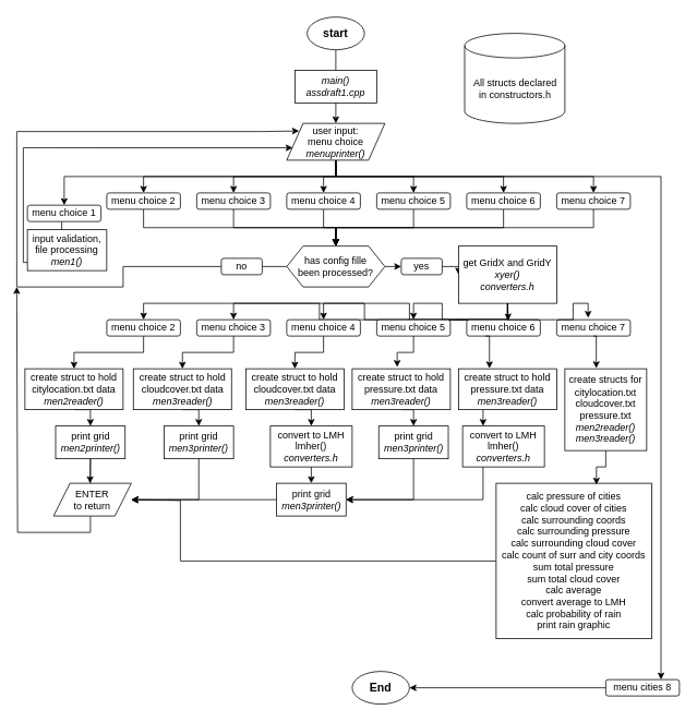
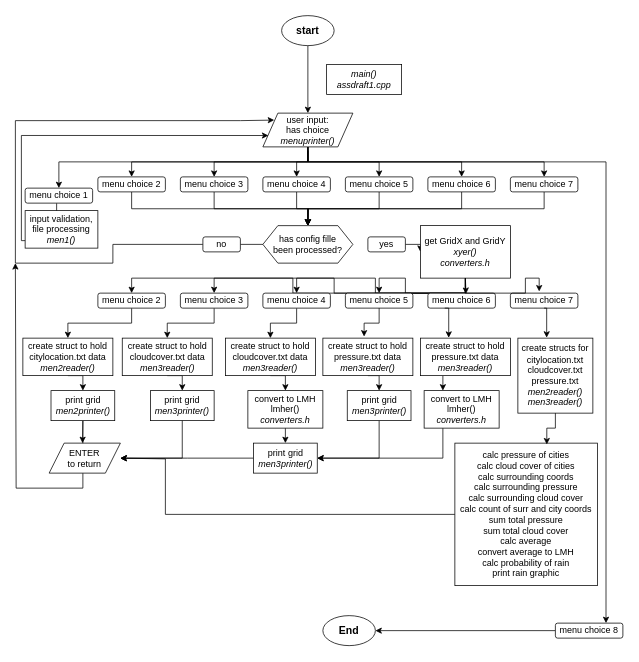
  <mxCell id="0" />
  <mxCell id="1" parent="0" />
  <mxCell id="2" style="edgeStyle=orthogonalEdgeStyle;rounded=0;orthogonalLoop=1;jettySize=auto;html=1;exitX=0.5;exitY=1;exitDx=0;exitDy=0;entryX=0.5;entryY=0;entryDx=0;entryDy=0;" edge="1" parent="1" source="3" target="13"><mxGeometry relative="1" as="geometry"><mxPoint x="410" y="140" as="targetPoint" /></mxGeometry></mxCell>
  <mxCell id="3" value="&lt;p&gt;&lt;font style=&quot;font-size: 14px;&quot;&gt;&lt;b&gt;start&lt;/b&gt;&lt;/font&gt;&lt;/p&gt;" style="ellipse;whiteSpace=wrap;html=1;" vertex="1" parent="1"><mxGeometry x="375" y="20" width="70" height="40" as="geometry" /></mxCell>
- <mxCell id="4" value="&lt;i&gt;main()&lt;/i&gt;&lt;br&gt;&lt;i&gt;assdraft1.cpp&lt;/i&gt;" style="rounded=0;whiteSpace=wrap;html=1;" vertex="1" parent="1"><mxGeometry x="360" y="85" width="100" height="40" as="geometry" /></mxCell>
+ <mxCell id="4" value="&lt;i&gt;main()&lt;/i&gt;&lt;br&gt;&lt;i&gt;assdraft1.cpp&lt;/i&gt;" style="rounded=0;whiteSpace=wrap;html=1;" vertex="1" parent="1"><mxGeometry x="435" y="85" width="100" height="40" as="geometry" /></mxCell>
  <mxCell id="5" style="edgeStyle=orthogonalEdgeStyle;rounded=0;orthogonalLoop=1;jettySize=auto;html=1;exitX=0.5;exitY=1;exitDx=0;exitDy=0;entryX=0.5;entryY=0;entryDx=0;entryDy=0;" edge="1" parent="1" target="15"><mxGeometry relative="1" as="geometry"><mxPoint x="410" y="200" as="sourcePoint" /><mxPoint x="75" y="255" as="targetPoint" /><Array as="points"><mxPoint x="410" y="215" /><mxPoint x="78" y="215" /></Array></mxGeometry></mxCell>
  <mxCell id="6" style="edgeStyle=orthogonalEdgeStyle;rounded=0;orthogonalLoop=1;jettySize=auto;html=1;exitX=0.5;exitY=1;exitDx=0;exitDy=0;entryX=0.75;entryY=0;entryDx=0;entryDy=0;" edge="1" parent="1" target="36"><mxGeometry relative="1" as="geometry"><mxPoint x="808" y="1090" as="targetPoint" /><mxPoint x="410" y="200" as="sourcePoint" /><Array as="points"><mxPoint x="410" y="215" /><mxPoint x="808" y="215" /></Array></mxGeometry></mxCell>
  <mxCell id="7" style="edgeStyle=orthogonalEdgeStyle;rounded=0;orthogonalLoop=1;jettySize=auto;html=1;exitX=0.5;exitY=1;exitDx=0;exitDy=0;entryX=0.5;entryY=0;entryDx=0;entryDy=0;" edge="1" parent="1" source="13" target="24"><mxGeometry relative="1" as="geometry" /></mxCell>
  <mxCell id="8" style="edgeStyle=orthogonalEdgeStyle;rounded=0;orthogonalLoop=1;jettySize=auto;html=1;exitX=0.5;exitY=1;exitDx=0;exitDy=0;entryX=0.5;entryY=0;entryDx=0;entryDy=0;" edge="1" parent="1" source="13" target="26"><mxGeometry relative="1" as="geometry" /></mxCell>
  <mxCell id="9" style="edgeStyle=orthogonalEdgeStyle;rounded=0;orthogonalLoop=1;jettySize=auto;html=1;exitX=0.5;exitY=1;exitDx=0;exitDy=0;entryX=0.5;entryY=0;entryDx=0;entryDy=0;" edge="1" parent="1" source="13" target="28"><mxGeometry relative="1" as="geometry" /></mxCell>
  <mxCell id="10" style="edgeStyle=orthogonalEdgeStyle;rounded=0;orthogonalLoop=1;jettySize=auto;html=1;exitX=0.5;exitY=1;exitDx=0;exitDy=0;entryX=0.5;entryY=0;entryDx=0;entryDy=0;" edge="1" parent="1" source="13" target="30"><mxGeometry relative="1" as="geometry" /></mxCell>
  <mxCell id="11" style="edgeStyle=orthogonalEdgeStyle;rounded=0;orthogonalLoop=1;jettySize=auto;html=1;exitX=0.5;exitY=1;exitDx=0;exitDy=0;entryX=0.5;entryY=0;entryDx=0;entryDy=0;" edge="1" parent="1" source="13" target="32"><mxGeometry relative="1" as="geometry" /></mxCell>
  <mxCell id="12" style="edgeStyle=orthogonalEdgeStyle;rounded=0;orthogonalLoop=1;jettySize=auto;html=1;exitX=0.5;exitY=1;exitDx=0;exitDy=0;entryX=0.5;entryY=0;entryDx=0;entryDy=0;" edge="1" parent="1" source="13" target="34"><mxGeometry relative="1" as="geometry" /></mxCell>
- <mxCell id="13" value="user input:&lt;br&gt;menu choice&lt;br&gt;&lt;i&gt;menuprinter()&lt;/i&gt;" style="shape=parallelogram;perimeter=parallelogramPerimeter;whiteSpace=wrap;html=1;fixedSize=1;" vertex="1" parent="1"><mxGeometry x="350" y="150" width="120" height="45" as="geometry" /></mxCell>
+ <mxCell id="13" value="user input:&lt;br&gt;has choice&lt;br&gt;&lt;i&gt;menuprinter()&lt;/i&gt;" style="shape=parallelogram;perimeter=parallelogramPerimeter;whiteSpace=wrap;html=1;fixedSize=1;" vertex="1" parent="1"><mxGeometry x="350" y="150" width="120" height="45" as="geometry" /></mxCell>
  <mxCell id="14" style="edgeStyle=orthogonalEdgeStyle;rounded=0;orthogonalLoop=1;jettySize=auto;html=1;exitX=0.5;exitY=1;exitDx=0;exitDy=0;entryX=0.086;entryY=0.621;entryDx=0;entryDy=0;entryPerimeter=0;" edge="1" parent="1"><mxGeometry relative="1" as="geometry"><mxPoint x="357.32" y="179.84" as="targetPoint" /><mxPoint x="75" y="270" as="sourcePoint" /><Array as="points"><mxPoint x="75" y="320" /><mxPoint x="28" y="320" /><mxPoint x="28" y="180" /></Array></mxGeometry></mxCell>
  <mxCell id="15" value="menu choice 1" style="rounded=1;whiteSpace=wrap;html=1;" vertex="1" parent="1"><mxGeometry x="33" y="250" width="90" height="20" as="geometry" /></mxCell>
- <mxCell id="16" style="edgeStyle=orthogonalEdgeStyle;rounded=0;orthogonalLoop=1;jettySize=auto;html=1;exitX=1;exitY=0.5;exitDx=0;exitDy=0;entryX=0;entryY=0.5;entryDx=0;entryDy=0;" edge="1" parent="1" source="18" target="22"><mxGeometry relative="1" as="geometry" /></mxCell>
  <mxCell id="17" style="edgeStyle=orthogonalEdgeStyle;rounded=0;orthogonalLoop=1;jettySize=auto;html=1;exitX=0;exitY=0.5;exitDx=0;exitDy=0;entryX=1;entryY=0.5;entryDx=0;entryDy=0;endArrow=none;" edge="1" parent="1" source="18" target="20"><mxGeometry relative="1" as="geometry" /></mxCell>
  <mxCell id="18" value="has config fille&lt;br&gt;been processed?" style="shape=hexagon;perimeter=hexagonPerimeter2;whiteSpace=wrap;html=1;fixedSize=1;" vertex="1" parent="1"><mxGeometry x="350" y="300" width="120" height="50" as="geometry" /></mxCell>
  <mxCell id="19" style="edgeStyle=orthogonalEdgeStyle;rounded=0;orthogonalLoop=1;jettySize=auto;html=1;exitX=0;exitY=0.5;exitDx=0;exitDy=0;entryX=0.126;entryY=0.207;entryDx=0;entryDy=0;entryPerimeter=0;" edge="1" parent="1" source="20" target="13"><mxGeometry relative="1" as="geometry"><Array as="points"><mxPoint x="150" y="325" /><mxPoint x="150" y="350" /><mxPoint x="20" y="350" /><mxPoint x="20" y="160" /><mxPoint x="320" y="160" /></Array></mxGeometry></mxCell>
  <mxCell id="20" value="no" style="rounded=1;whiteSpace=wrap;html=1;" vertex="1" parent="1"><mxGeometry x="270" y="315" width="50" height="20" as="geometry" /></mxCell>
  <mxCell id="21" style="edgeStyle=orthogonalEdgeStyle;rounded=0;orthogonalLoop=1;jettySize=auto;html=1;exitX=1;exitY=0.5;exitDx=0;exitDy=0;entryX=0;entryY=0.5;entryDx=0;entryDy=0;" edge="1" parent="1" source="22" target="45"><mxGeometry relative="1" as="geometry" /></mxCell>
  <mxCell id="22" value="yes" style="rounded=1;whiteSpace=wrap;html=1;" vertex="1" parent="1"><mxGeometry x="490" y="315" width="50" height="20" as="geometry" /></mxCell>
  <mxCell id="23" style="edgeStyle=orthogonalEdgeStyle;rounded=0;orthogonalLoop=1;jettySize=auto;html=1;exitX=0.5;exitY=1;exitDx=0;exitDy=0;entryX=0.5;entryY=0;entryDx=0;entryDy=0;" edge="1" parent="1" source="24" target="18"><mxGeometry relative="1" as="geometry" /></mxCell>
  <mxCell id="24" value="menu choice 2" style="rounded=1;whiteSpace=wrap;html=1;" vertex="1" parent="1"><mxGeometry x="130" y="235" width="90" height="20" as="geometry" /></mxCell>
  <mxCell id="25" style="edgeStyle=orthogonalEdgeStyle;rounded=0;orthogonalLoop=1;jettySize=auto;html=1;exitX=0.5;exitY=1;exitDx=0;exitDy=0;" edge="1" parent="1" source="26"><mxGeometry relative="1" as="geometry"><mxPoint x="410" y="300" as="targetPoint" /></mxGeometry></mxCell>
  <mxCell id="26" value="menu choice 3" style="rounded=1;whiteSpace=wrap;html=1;" vertex="1" parent="1"><mxGeometry x="240" y="235" width="90" height="20" as="geometry" /></mxCell>
  <mxCell id="27" style="edgeStyle=orthogonalEdgeStyle;rounded=0;orthogonalLoop=1;jettySize=auto;html=1;exitX=0.5;exitY=1;exitDx=0;exitDy=0;entryX=0.5;entryY=0;entryDx=0;entryDy=0;" edge="1" parent="1" source="28" target="18"><mxGeometry relative="1" as="geometry" /></mxCell>
  <mxCell id="28" value="menu choice 4" style="rounded=1;whiteSpace=wrap;html=1;" vertex="1" parent="1"><mxGeometry x="350" y="235" width="90" height="20" as="geometry" /></mxCell>
  <mxCell id="29" style="edgeStyle=orthogonalEdgeStyle;rounded=0;orthogonalLoop=1;jettySize=auto;html=1;exitX=0.5;exitY=1;exitDx=0;exitDy=0;" edge="1" parent="1" source="30"><mxGeometry relative="1" as="geometry"><mxPoint x="410" y="300" as="targetPoint" /></mxGeometry></mxCell>
  <mxCell id="30" value="menu choice 5" style="rounded=1;whiteSpace=wrap;html=1;" vertex="1" parent="1"><mxGeometry x="460" y="235" width="90" height="20" as="geometry" /></mxCell>
  <mxCell id="31" style="edgeStyle=orthogonalEdgeStyle;rounded=0;orthogonalLoop=1;jettySize=auto;html=1;exitX=0.5;exitY=1;exitDx=0;exitDy=0;entryX=0.5;entryY=0;entryDx=0;entryDy=0;" edge="1" parent="1" source="32" target="18"><mxGeometry relative="1" as="geometry" /></mxCell>
  <mxCell id="32" value="menu choice 6" style="rounded=1;whiteSpace=wrap;html=1;" vertex="1" parent="1"><mxGeometry x="570" y="235" width="90" height="20" as="geometry" /></mxCell>
  <mxCell id="33" style="edgeStyle=orthogonalEdgeStyle;rounded=0;orthogonalLoop=1;jettySize=auto;html=1;exitX=0.5;exitY=1;exitDx=0;exitDy=0;entryX=0.5;entryY=0;entryDx=0;entryDy=0;" edge="1" parent="1" source="34" target="18"><mxGeometry relative="1" as="geometry" /></mxCell>
  <mxCell id="34" value="menu choice 7" style="rounded=1;whiteSpace=wrap;html=1;" vertex="1" parent="1"><mxGeometry x="680" y="235" width="90" height="20" as="geometry" /></mxCell>
  <mxCell id="35" style="edgeStyle=orthogonalEdgeStyle;rounded=0;orthogonalLoop=1;jettySize=auto;html=1;exitX=0;exitY=0.5;exitDx=0;exitDy=0;entryX=1;entryY=0.5;entryDx=0;entryDy=0;" edge="1" parent="1" source="36" target="37"><mxGeometry relative="1" as="geometry" /></mxCell>
- <mxCell id="36" value="menu cities 8" style="rounded=1;whiteSpace=wrap;html=1;" vertex="1" parent="1"><mxGeometry x="740" y="830" width="90" height="20" as="geometry" /></mxCell>
+ <mxCell id="36" value="menu choice 8" style="rounded=1;whiteSpace=wrap;html=1;" vertex="1" parent="1"><mxGeometry x="740" y="830" width="90" height="20" as="geometry" /></mxCell>
  <mxCell id="37" value="&lt;p&gt;&lt;span style=&quot;font-size: 14px;&quot;&gt;&lt;b&gt;End&lt;/b&gt;&lt;/span&gt;&lt;/p&gt;" style="ellipse;whiteSpace=wrap;html=1;" vertex="1" parent="1"><mxGeometry x="430" y="820" width="70" height="40" as="geometry" /></mxCell>
  <mxCell id="38" value="input validation,&lt;br&gt;file processing&lt;br&gt;&lt;i&gt;men1()&lt;/i&gt;" style="rounded=0;whiteSpace=wrap;html=1;" vertex="1" parent="1"><mxGeometry x="33" y="280" width="97" height="50" as="geometry" /></mxCell>
  <mxCell id="39" style="edgeStyle=orthogonalEdgeStyle;rounded=0;orthogonalLoop=1;jettySize=auto;html=1;exitX=0.5;exitY=1;exitDx=0;exitDy=0;entryX=0.5;entryY=0;entryDx=0;entryDy=0;" edge="1" parent="1" source="40" target="47"><mxGeometry relative="1" as="geometry" /></mxCell>
  <mxCell id="40" value="menu choice 2" style="rounded=1;whiteSpace=wrap;html=1;" vertex="1" parent="1"><mxGeometry x="130" y="390" width="90" height="20" as="geometry" /></mxCell>
  <mxCell id="41" style="edgeStyle=orthogonalEdgeStyle;rounded=0;orthogonalLoop=1;jettySize=auto;html=1;exitX=0.5;exitY=1;exitDx=0;exitDy=0;entryX=0.5;entryY=0;entryDx=0;entryDy=0;" edge="1" parent="1" source="45" target="40"><mxGeometry relative="1" as="geometry" /></mxCell>
  <mxCell id="42" style="edgeStyle=orthogonalEdgeStyle;rounded=0;orthogonalLoop=1;jettySize=auto;html=1;exitX=0.5;exitY=1;exitDx=0;exitDy=0;entryX=0.5;entryY=0;entryDx=0;entryDy=0;" edge="1" parent="1" source="45" target="52"><mxGeometry relative="1" as="geometry" /></mxCell>
  <mxCell id="43" style="edgeStyle=orthogonalEdgeStyle;rounded=0;orthogonalLoop=1;jettySize=auto;html=1;exitX=0.5;exitY=1;exitDx=0;exitDy=0;entryX=0.5;entryY=0;entryDx=0;entryDy=0;" edge="1" parent="1" source="45" target="58"><mxGeometry relative="1" as="geometry" /></mxCell>
  <mxCell id="44" style="edgeStyle=orthogonalEdgeStyle;rounded=0;orthogonalLoop=1;jettySize=auto;html=1;exitX=0.5;exitY=1;exitDx=0;exitDy=0;entryX=0.5;entryY=0;entryDx=0;entryDy=0;" edge="1" parent="1" source="45" target="66"><mxGeometry relative="1" as="geometry" /></mxCell>
  <mxCell id="45" value="get GridX and GridY&lt;br&gt;&lt;i&gt;xyer()&lt;br&gt;converters.h&lt;/i&gt;" style="rounded=0;whiteSpace=wrap;html=1;" vertex="1" parent="1"><mxGeometry x="560" y="300" width="120" height="70" as="geometry" /></mxCell>
  <mxCell id="46" style="edgeStyle=orthogonalEdgeStyle;rounded=0;orthogonalLoop=1;jettySize=auto;html=1;exitX=0.5;exitY=1;exitDx=0;exitDy=0;entryX=0.5;entryY=0;entryDx=0;entryDy=0;" edge="1" parent="1" source="47" target="50"><mxGeometry relative="1" as="geometry" /></mxCell>
  <mxCell id="47" value="create struct to hold citylocation.txt data&lt;br&gt;&lt;i&gt;men2reader()&lt;/i&gt;" style="rounded=0;whiteSpace=wrap;html=1;" vertex="1" parent="1"><mxGeometry x="30" y="450" width="120" height="50" as="geometry" /></mxCell>
  <mxCell id="48" style="edgeStyle=orthogonalEdgeStyle;rounded=0;orthogonalLoop=1;jettySize=auto;html=1;exitX=0.5;exitY=1;exitDx=0;exitDy=0;" edge="1" parent="1" source="50"><mxGeometry relative="1" as="geometry"><mxPoint x="20" y="350" as="targetPoint" /><Array as="points"><mxPoint x="110" y="650" /><mxPoint x="21" y="650" /><mxPoint x="21" y="350" /></Array></mxGeometry></mxCell>
  <mxCell id="49" style="edgeStyle=orthogonalEdgeStyle;rounded=0;orthogonalLoop=1;jettySize=auto;html=1;exitX=0.5;exitY=1;exitDx=0;exitDy=0;" edge="1" parent="1" source="50"><mxGeometry relative="1" as="geometry"><mxPoint x="109.565" y="590" as="targetPoint" /></mxGeometry></mxCell>
  <mxCell id="50" value="print grid&lt;br&gt;&lt;i&gt;men2printer()&lt;/i&gt;" style="rounded=0;whiteSpace=wrap;html=1;" vertex="1" parent="1"><mxGeometry x="67.5" y="520" width="85" height="40" as="geometry" /></mxCell>
  <mxCell id="51" style="edgeStyle=orthogonalEdgeStyle;rounded=0;orthogonalLoop=1;jettySize=auto;html=1;exitX=0.5;exitY=1;exitDx=0;exitDy=0;entryX=0.5;entryY=0;entryDx=0;entryDy=0;" edge="1" parent="1" source="52" target="54"><mxGeometry relative="1" as="geometry" /></mxCell>
  <mxCell id="52" value="menu choice 3" style="rounded=1;whiteSpace=wrap;html=1;" vertex="1" parent="1"><mxGeometry x="240" y="390" width="90" height="20" as="geometry" /></mxCell>
  <mxCell id="53" style="edgeStyle=orthogonalEdgeStyle;rounded=0;orthogonalLoop=1;jettySize=auto;html=1;exitX=0.5;exitY=1;exitDx=0;exitDy=0;entryX=0.5;entryY=0;entryDx=0;entryDy=0;" edge="1" parent="1" source="54" target="55"><mxGeometry relative="1" as="geometry" /></mxCell>
  <mxCell id="54" value="create struct to hold cloudcover.txt data&lt;br&gt;&lt;i&gt;men3reader()&lt;/i&gt;" style="rounded=0;whiteSpace=wrap;html=1;" vertex="1" parent="1"><mxGeometry x="162.5" y="450" width="120" height="50" as="geometry" /></mxCell>
  <mxCell id="55" value="print grid&lt;br&gt;&lt;i&gt;men3printer()&lt;/i&gt;" style="rounded=0;whiteSpace=wrap;html=1;" vertex="1" parent="1"><mxGeometry x="200" y="520" width="85" height="40" as="geometry" /></mxCell>
  <mxCell id="56" value="ENTER&lt;br&gt;to return" style="shape=parallelogram;perimeter=parallelogramPerimeter;whiteSpace=wrap;html=1;fixedSize=1;" vertex="1" parent="1"><mxGeometry x="65" y="590" width="95" height="40" as="geometry" /></mxCell>
  <mxCell id="57" style="edgeStyle=orthogonalEdgeStyle;rounded=0;orthogonalLoop=1;jettySize=auto;html=1;exitX=0.5;exitY=1;exitDx=0;exitDy=0;entryX=0.5;entryY=0;entryDx=0;entryDy=0;" edge="1" parent="1" source="58" target="60"><mxGeometry relative="1" as="geometry" /></mxCell>
  <mxCell id="58" value="menu choice 4" style="rounded=1;whiteSpace=wrap;html=1;" vertex="1" parent="1"><mxGeometry x="350" y="390" width="90" height="20" as="geometry" /></mxCell>
  <mxCell id="59" style="edgeStyle=orthogonalEdgeStyle;rounded=0;orthogonalLoop=1;jettySize=auto;html=1;exitX=0.5;exitY=1;exitDx=0;exitDy=0;entryX=0.5;entryY=0;entryDx=0;entryDy=0;" edge="1" parent="1" source="60" target="62"><mxGeometry relative="1" as="geometry" /></mxCell>
  <mxCell id="60" value="create struct to hold cloudcover.txt data&lt;br&gt;&lt;i&gt;men3reader()&lt;/i&gt;" style="rounded=0;whiteSpace=wrap;html=1;" vertex="1" parent="1"><mxGeometry x="300" y="450" width="120" height="50" as="geometry" /></mxCell>
  <mxCell id="61" style="edgeStyle=orthogonalEdgeStyle;rounded=0;orthogonalLoop=1;jettySize=auto;html=1;exitX=0.5;exitY=1;exitDx=0;exitDy=0;entryX=0.5;entryY=0;entryDx=0;entryDy=0;" edge="1" parent="1" source="62" target="64"><mxGeometry relative="1" as="geometry" /></mxCell>
  <mxCell id="62" value="convert to LMH&lt;br&gt;lmher()&lt;br&gt;&lt;i&gt;converters.h&lt;/i&gt;" style="rounded=0;whiteSpace=wrap;html=1;" vertex="1" parent="1"><mxGeometry x="330" y="520" width="100" height="50" as="geometry" /></mxCell>
  <mxCell id="63" style="edgeStyle=orthogonalEdgeStyle;rounded=0;orthogonalLoop=1;jettySize=auto;html=1;exitX=0;exitY=0.5;exitDx=0;exitDy=0;" edge="1" parent="1" source="64"><mxGeometry relative="1" as="geometry"><mxPoint x="160" y="610.217" as="targetPoint" /></mxGeometry></mxCell>
  <mxCell id="64" value="print grid&lt;br&gt;&lt;i&gt;men3printer()&lt;/i&gt;" style="rounded=0;whiteSpace=wrap;html=1;" vertex="1" parent="1"><mxGeometry x="337.5" y="590" width="85" height="40" as="geometry" /></mxCell>
  <mxCell id="65" style="edgeStyle=orthogonalEdgeStyle;rounded=0;orthogonalLoop=1;jettySize=auto;html=1;exitX=0.5;exitY=1;exitDx=0;exitDy=0;entryX=1;entryY=0.5;entryDx=0;entryDy=0;entryPerimeter=0;" edge="1" parent="1" source="55" target="56"><mxGeometry relative="1" as="geometry" /></mxCell>
  <mxCell id="66" value="menu choice 5" style="rounded=1;whiteSpace=wrap;html=1;" vertex="1" parent="1"><mxGeometry x="460" y="390" width="90" height="20" as="geometry" /></mxCell>
  <mxCell id="67" style="edgeStyle=orthogonalEdgeStyle;rounded=0;orthogonalLoop=1;jettySize=auto;html=1;exitX=0.5;exitY=1;exitDx=0;exitDy=0;entryX=0.5;entryY=0;entryDx=0;entryDy=0;" edge="1" parent="1" source="68" target="71"><mxGeometry relative="1" as="geometry" /></mxCell>
  <mxCell id="68" value="create struct to hold pressure.txt data&lt;br&gt;&lt;i&gt;men3reader()&lt;/i&gt;" style="rounded=0;whiteSpace=wrap;html=1;" vertex="1" parent="1"><mxGeometry x="430" y="450" width="120" height="50" as="geometry" /></mxCell>
  <mxCell id="69" style="edgeStyle=orthogonalEdgeStyle;rounded=0;orthogonalLoop=1;jettySize=auto;html=1;exitX=0.5;exitY=1;exitDx=0;exitDy=0;entryX=0.458;entryY=-0.042;entryDx=0;entryDy=0;entryPerimeter=0;" edge="1" parent="1" source="66" target="68"><mxGeometry relative="1" as="geometry" /></mxCell>
  <mxCell id="70" style="edgeStyle=orthogonalEdgeStyle;rounded=0;orthogonalLoop=1;jettySize=auto;html=1;exitX=0.5;exitY=1;exitDx=0;exitDy=0;entryX=1;entryY=0.5;entryDx=0;entryDy=0;" edge="1" parent="1" source="71" target="64"><mxGeometry relative="1" as="geometry" /></mxCell>
  <mxCell id="71" value="print grid&lt;br&gt;&lt;i&gt;men3printer()&lt;/i&gt;" style="rounded=0;whiteSpace=wrap;html=1;" vertex="1" parent="1"><mxGeometry x="462.5" y="520" width="85" height="40" as="geometry" /></mxCell>
  <mxCell id="72" value="menu choice 6" style="rounded=1;whiteSpace=wrap;html=1;" vertex="1" parent="1"><mxGeometry x="570" y="390" width="90" height="20" as="geometry" /></mxCell>
  <mxCell id="73" style="edgeStyle=orthogonalEdgeStyle;rounded=0;orthogonalLoop=1;jettySize=auto;html=1;exitX=0.5;exitY=1;exitDx=0;exitDy=0;entryX=0.565;entryY=0.054;entryDx=0;entryDy=0;entryPerimeter=0;" edge="1" parent="1" source="45" target="72"><mxGeometry relative="1" as="geometry" /></mxCell>
  <mxCell id="74" style="edgeStyle=orthogonalEdgeStyle;rounded=0;orthogonalLoop=1;jettySize=auto;html=1;exitX=0.25;exitY=1;exitDx=0;exitDy=0;entryX=0.25;entryY=0;entryDx=0;entryDy=0;" edge="1" parent="1" source="75" target="78"><mxGeometry relative="1" as="geometry" /></mxCell>
  <mxCell id="75" value="create struct to hold pressure.txt data&lt;br&gt;&lt;i&gt;men3reader()&lt;/i&gt;" style="rounded=0;whiteSpace=wrap;html=1;" vertex="1" parent="1"><mxGeometry x="560" y="450" width="120" height="50" as="geometry" /></mxCell>
  <mxCell id="76" style="edgeStyle=orthogonalEdgeStyle;rounded=0;orthogonalLoop=1;jettySize=auto;html=1;exitX=0.25;exitY=1;exitDx=0;exitDy=0;entryX=0.315;entryY=-0.009;entryDx=0;entryDy=0;entryPerimeter=0;" edge="1" parent="1" source="72" target="75"><mxGeometry relative="1" as="geometry" /></mxCell>
  <mxCell id="77" style="edgeStyle=orthogonalEdgeStyle;rounded=0;orthogonalLoop=1;jettySize=auto;html=1;exitX=0.25;exitY=1;exitDx=0;exitDy=0;entryX=1;entryY=0.5;entryDx=0;entryDy=0;" edge="1" parent="1" source="78" target="64"><mxGeometry relative="1" as="geometry" /></mxCell>
  <mxCell id="78" value="convert to LMH&lt;br&gt;lmher()&lt;br&gt;&lt;i&gt;converters.h&lt;/i&gt;" style="rounded=0;whiteSpace=wrap;html=1;" vertex="1" parent="1"><mxGeometry x="565" y="520" width="100" height="50" as="geometry" /></mxCell>
  <mxCell id="79" value="menu choice 7" style="rounded=1;whiteSpace=wrap;html=1;" vertex="1" parent="1"><mxGeometry x="680" y="390" width="90" height="20" as="geometry" /></mxCell>
  <mxCell id="80" style="edgeStyle=orthogonalEdgeStyle;rounded=0;orthogonalLoop=1;jettySize=auto;html=1;exitX=0.5;exitY=1;exitDx=0;exitDy=0;entryX=0.427;entryY=-0.111;entryDx=0;entryDy=0;entryPerimeter=0;" edge="1" parent="1" source="45" target="79"><mxGeometry relative="1" as="geometry" /></mxCell>
  <mxCell id="81" value="create structs for&lt;br&gt;citylocation.txt&lt;br&gt;cloudcover.txt&lt;br&gt;pressure.txt&lt;br&gt;&lt;i&gt;men2reader()&lt;/i&gt;&lt;br&gt;&lt;i&gt;men3reader()&lt;/i&gt;" style="rounded=0;whiteSpace=wrap;html=1;" vertex="1" parent="1"><mxGeometry x="690" y="450" width="100" height="100" as="geometry" /></mxCell>
  <mxCell id="82" style="edgeStyle=orthogonalEdgeStyle;rounded=0;orthogonalLoop=1;jettySize=auto;html=1;exitX=0.5;exitY=1;exitDx=0;exitDy=0;entryX=0.384;entryY=-0.006;entryDx=0;entryDy=0;entryPerimeter=0;" edge="1" parent="1" source="79" target="81"><mxGeometry relative="1" as="geometry" /></mxCell>
  <mxCell id="83" style="edgeStyle=orthogonalEdgeStyle;rounded=0;orthogonalLoop=1;jettySize=auto;html=1;exitX=0;exitY=0.5;exitDx=0;exitDy=0;" edge="1" parent="1" source="84"><mxGeometry relative="1" as="geometry"><mxPoint x="160" y="610" as="targetPoint" /><Array as="points"><mxPoint x="220" y="685" /><mxPoint x="220" y="611" /><mxPoint x="160" y="611" /></Array></mxGeometry></mxCell>
  <mxCell id="84" value="calc pressure of cities&lt;br&gt;calc cloud cover of cities&lt;br&gt;calc surrounding coords&lt;br&gt;calc surrounding pressure&lt;br&gt;calc surrounding cloud cover&lt;br&gt;calc count of surr and city coords&lt;br&gt;sum total pressure&lt;br&gt;sum total cloud cover&lt;br&gt;calc average&lt;br&gt;convert average to LMH&lt;br&gt;calc probability of rain&lt;br&gt;print rain graphic" style="rounded=0;whiteSpace=wrap;html=1;" vertex="1" parent="1"><mxGeometry x="606" y="590" width="190" height="190" as="geometry" /></mxCell>
  <mxCell id="85" style="edgeStyle=orthogonalEdgeStyle;rounded=0;orthogonalLoop=1;jettySize=auto;html=1;exitX=0.5;exitY=1;exitDx=0;exitDy=0;entryX=0.645;entryY=0.009;entryDx=0;entryDy=0;entryPerimeter=0;" edge="1" parent="1" source="81" target="84"><mxGeometry relative="1" as="geometry" /></mxCell>
- <mxCell id="86" value="All structs declared&lt;br&gt;in constructors.h" style="shape=cylinder3;whiteSpace=wrap;html=1;boundedLbl=1;backgroundOutline=1;size=15;" vertex="1" parent="1"><mxGeometry x="567.5" y="40" width="122.5" height="110" as="geometry" /></mxCell>
